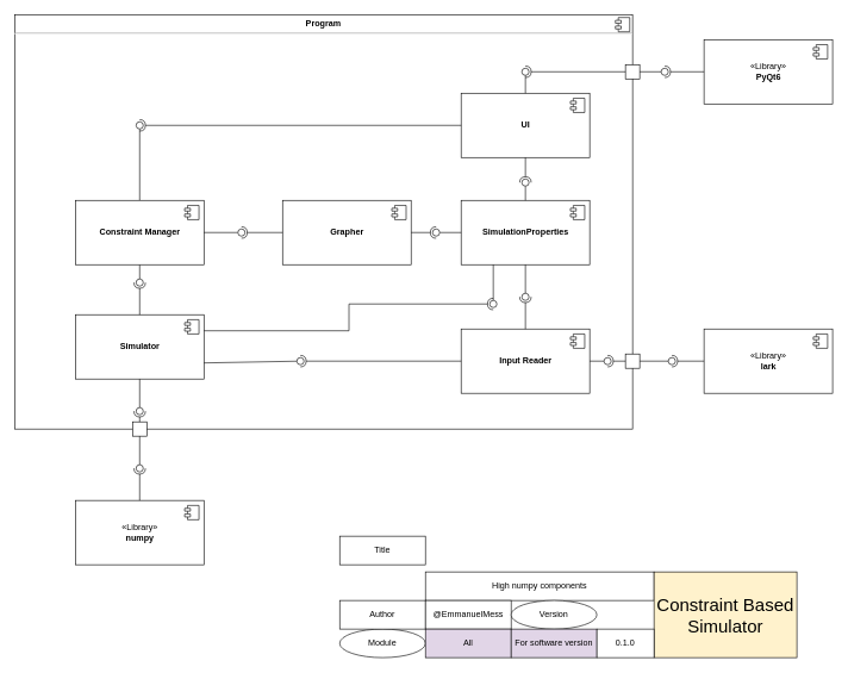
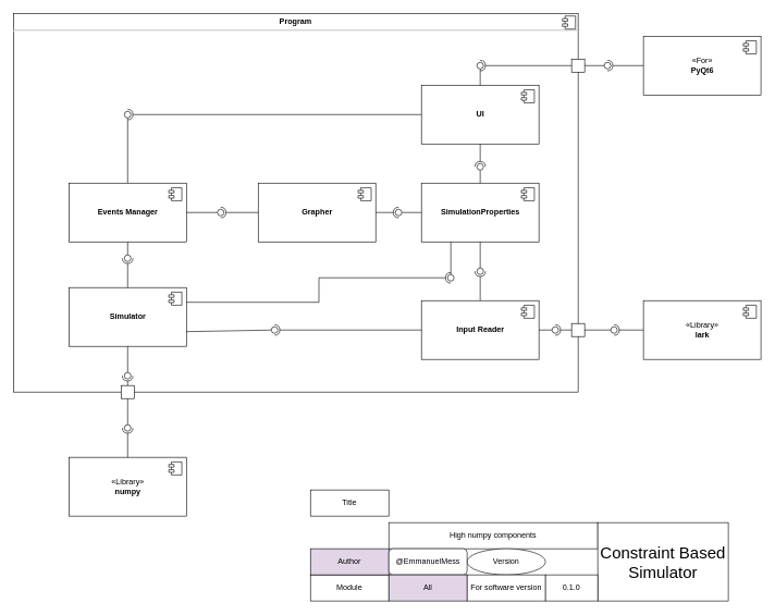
  <mxCell id="0" />
  <mxCell id="1" parent="0" />
  <mxCell id="2" value="&lt;p style=&quot;margin:0px;margin-top:6px;text-align:center;&quot;&gt;&lt;b&gt;Program&lt;/b&gt;&lt;/p&gt;&lt;hr&gt;&lt;p style=&quot;margin:0px;margin-left:8px;&quot;&gt;&lt;br&gt;&lt;/p&gt;" style="align=left;overflow=fill;html=1;dropTarget=0;shadow=0;fillColor=default;" parent="1" vertex="1"><mxGeometry x="20" y="20" width="865" height="580" as="geometry" /></mxCell>
  <mxCell id="3" value="" style="shape=component;jettyWidth=8;jettyHeight=4;" parent="2" vertex="1"><mxGeometry x="1" width="20" height="20" relative="1" as="geometry"><mxPoint x="-24" y="4" as="offset" /></mxGeometry></mxCell>
  <mxCell id="4" value="&lt;b&gt;UI&lt;/b&gt;" style="html=1;dropTarget=0;" parent="1" vertex="1"><mxGeometry x="645" y="130" width="180" height="90" as="geometry" /></mxCell>
  <mxCell id="5" value="" style="shape=module;jettyWidth=8;jettyHeight=4;" parent="4" vertex="1"><mxGeometry x="1" width="20" height="20" relative="1" as="geometry"><mxPoint x="-27" y="7" as="offset" /></mxGeometry></mxCell>
- <mxCell id="6" value="«Library»&lt;br&gt;&lt;b&gt;PyQt6&lt;/b&gt;" style="html=1;dropTarget=0;" parent="1" vertex="1"><mxGeometry x="985" y="55" width="180" height="90" as="geometry" /></mxCell>
+ <mxCell id="6" value="«For»&lt;br&gt;&lt;b&gt;PyQt6&lt;/b&gt;" style="html=1;dropTarget=0;" parent="1" vertex="1"><mxGeometry x="985" y="55" width="180" height="90" as="geometry" /></mxCell>
  <mxCell id="7" value="" style="shape=module;jettyWidth=8;jettyHeight=4;" parent="6" vertex="1"><mxGeometry x="1" width="20" height="20" relative="1" as="geometry"><mxPoint x="-27" y="7" as="offset" /></mxGeometry></mxCell>
  <mxCell id="8" value="" style="rounded=0;orthogonalLoop=1;jettySize=auto;html=1;endArrow=none;endFill=0;sketch=0;sourcePerimeterSpacing=0;targetPerimeterSpacing=0;" parent="1" source="37" target="10" edge="1"><mxGeometry relative="1" as="geometry"><mxPoint x="405" y="305" as="sourcePoint" /></mxGeometry></mxCell>
  <mxCell id="9" value="" style="rounded=0;orthogonalLoop=1;jettySize=auto;html=1;endArrow=halfCircle;endFill=0;entryX=0.5;entryY=0.5;endSize=6;strokeWidth=1;sketch=0;" parent="1" source="4" target="10" edge="1"><mxGeometry relative="1" as="geometry"><mxPoint x="195" y="280" as="sourcePoint" /></mxGeometry></mxCell>
  <mxCell id="10" value="" style="ellipse;whiteSpace=wrap;html=1;align=center;aspect=fixed;resizable=0;points=[];outlineConnect=0;sketch=0;direction=south;" parent="1" vertex="1"><mxGeometry x="190" y="170" width="10" height="10" as="geometry" /></mxCell>
  <mxCell id="11" value="&lt;b&gt;Simulator&lt;/b&gt;" style="html=1;dropTarget=0;" parent="1" vertex="1"><mxGeometry x="105" y="440" width="180" height="90" as="geometry" /></mxCell>
  <mxCell id="12" value="" style="shape=module;jettyWidth=8;jettyHeight=4;" parent="11" vertex="1"><mxGeometry x="1" width="20" height="20" relative="1" as="geometry"><mxPoint x="-27" y="7" as="offset" /></mxGeometry></mxCell>
  <mxCell id="13" value="" style="rounded=0;orthogonalLoop=1;jettySize=auto;html=1;endArrow=none;endFill=0;sketch=0;sourcePerimeterSpacing=0;targetPerimeterSpacing=0;exitX=0.5;exitY=1;exitDx=0;exitDy=0;" parent="1" source="37" target="15" edge="1"><mxGeometry relative="1" as="geometry"><mxPoint x="195" y="370" as="sourcePoint" /></mxGeometry></mxCell>
  <mxCell id="14" value="" style="rounded=0;orthogonalLoop=1;jettySize=auto;html=1;endArrow=halfCircle;endFill=0;entryX=0.5;entryY=0.5;endSize=6;strokeWidth=1;sketch=0;" parent="1" source="11" target="15" edge="1"><mxGeometry relative="1" as="geometry"><mxPoint x="445" y="305" as="sourcePoint" /></mxGeometry></mxCell>
  <mxCell id="15" value="" style="ellipse;whiteSpace=wrap;html=1;align=center;aspect=fixed;resizable=0;points=[];outlineConnect=0;sketch=0;" parent="1" vertex="1"><mxGeometry x="190" y="390" width="10" height="10" as="geometry" /></mxCell>
  <mxCell id="16" value="&lt;b&gt;Input Reader&lt;/b&gt;" style="html=1;dropTarget=0;" parent="1" vertex="1"><mxGeometry x="645" y="460" width="180" height="90" as="geometry" /></mxCell>
  <mxCell id="17" value="" style="shape=module;jettyWidth=8;jettyHeight=4;" parent="16" vertex="1"><mxGeometry x="1" width="20" height="20" relative="1" as="geometry"><mxPoint x="-27" y="7" as="offset" /></mxGeometry></mxCell>
  <mxCell id="18" value="" style="rounded=0;orthogonalLoop=1;jettySize=auto;html=1;endArrow=none;endFill=0;sketch=0;sourcePerimeterSpacing=0;targetPerimeterSpacing=0;exitX=1;exitY=0.75;exitDx=0;exitDy=0;" parent="1" source="11" target="20" edge="1"><mxGeometry relative="1" as="geometry"><mxPoint x="405" y="305" as="sourcePoint" /><Array as="points" /></mxGeometry></mxCell>
  <mxCell id="19" value="" style="rounded=0;orthogonalLoop=1;jettySize=auto;html=1;endArrow=halfCircle;endFill=0;entryX=0.5;entryY=0.5;endSize=6;strokeWidth=1;sketch=0;" parent="1" source="16" target="20" edge="1"><mxGeometry relative="1" as="geometry"><mxPoint x="445" y="305" as="sourcePoint" /></mxGeometry></mxCell>
  <mxCell id="20" value="" style="ellipse;whiteSpace=wrap;html=1;align=center;aspect=fixed;resizable=0;points=[];outlineConnect=0;sketch=0;" parent="1" vertex="1"><mxGeometry x="415" y="500" width="10" height="10" as="geometry" /></mxCell>
  <mxCell id="21" value="«Library»&lt;br&gt;&lt;b&gt;numpy&lt;/b&gt;" style="html=1;dropTarget=0;" parent="1" vertex="1"><mxGeometry x="105" y="700" width="180" height="90" as="geometry" /></mxCell>
  <mxCell id="22" value="" style="shape=module;jettyWidth=8;jettyHeight=4;" parent="21" vertex="1"><mxGeometry x="1" width="20" height="20" relative="1" as="geometry"><mxPoint x="-27" y="7" as="offset" /></mxGeometry></mxCell>
  <mxCell id="23" value="«Library»&lt;br&gt;&lt;b&gt;lark&lt;/b&gt;" style="html=1;dropTarget=0;" parent="1" vertex="1"><mxGeometry x="985" y="460" width="180" height="90" as="geometry" /></mxCell>
  <mxCell id="24" value="" style="shape=module;jettyWidth=8;jettyHeight=4;" parent="23" vertex="1"><mxGeometry x="1" width="20" height="20" relative="1" as="geometry"><mxPoint x="-27" y="7" as="offset" /></mxGeometry></mxCell>
  <mxCell id="25" value="" style="html=1;rounded=0;fillColor=default;" parent="1" vertex="1"><mxGeometry x="875" y="90" width="20" height="20" as="geometry" /></mxCell>
  <mxCell id="26" value="" style="html=1;rounded=0;fillColor=default;" parent="1" vertex="1"><mxGeometry x="875" y="495" width="20" height="20" as="geometry" /></mxCell>
  <mxCell id="27" value="" style="html=1;rounded=0;fillColor=default;" parent="1" vertex="1"><mxGeometry x="185" y="590" width="20" height="20" as="geometry" /></mxCell>
  <mxCell id="28" value="" style="rounded=0;orthogonalLoop=1;jettySize=auto;html=1;endArrow=none;endFill=0;sketch=0;sourcePerimeterSpacing=0;targetPerimeterSpacing=0;" parent="1" source="25" target="30" edge="1"><mxGeometry relative="1" as="geometry"><mxPoint x="725" y="365" as="sourcePoint" /></mxGeometry></mxCell>
  <mxCell id="29" value="" style="rounded=0;orthogonalLoop=1;jettySize=auto;html=1;endArrow=halfCircle;endFill=0;entryX=0.5;entryY=0.5;endSize=6;strokeWidth=1;sketch=0;" parent="1" source="6" target="30" edge="1"><mxGeometry relative="1" as="geometry"><mxPoint x="765" y="365" as="sourcePoint" /></mxGeometry></mxCell>
  <mxCell id="30" value="" style="ellipse;whiteSpace=wrap;html=1;align=center;aspect=fixed;resizable=0;points=[];outlineConnect=0;sketch=0;fillColor=default;" parent="1" vertex="1"><mxGeometry x="925" y="95" width="10" height="10" as="geometry" /></mxCell>
  <mxCell id="31" value="" style="rounded=0;orthogonalLoop=1;jettySize=auto;html=1;endArrow=none;endFill=0;sketch=0;sourcePerimeterSpacing=0;targetPerimeterSpacing=0;" parent="1" source="26" target="33" edge="1"><mxGeometry relative="1" as="geometry"><mxPoint x="915" y="470" as="sourcePoint" /></mxGeometry></mxCell>
  <mxCell id="32" value="" style="rounded=0;orthogonalLoop=1;jettySize=auto;html=1;endArrow=halfCircle;endFill=0;entryX=0.5;entryY=0.5;endSize=6;strokeWidth=1;sketch=0;" parent="1" source="23" target="33" edge="1"><mxGeometry relative="1" as="geometry"><mxPoint x="995" y="110" as="sourcePoint" /></mxGeometry></mxCell>
  <mxCell id="33" value="" style="ellipse;whiteSpace=wrap;html=1;align=center;aspect=fixed;resizable=0;points=[];outlineConnect=0;sketch=0;fillColor=default;" parent="1" vertex="1"><mxGeometry x="935" y="500" width="10" height="10" as="geometry" /></mxCell>
  <mxCell id="34" value="" style="rounded=0;orthogonalLoop=1;jettySize=auto;html=1;endArrow=none;endFill=0;sketch=0;sourcePerimeterSpacing=0;targetPerimeterSpacing=0;" parent="1" source="27" target="36" edge="1"><mxGeometry relative="1" as="geometry"><mxPoint x="230" y="630" as="sourcePoint" /></mxGeometry></mxCell>
  <mxCell id="35" value="" style="rounded=0;orthogonalLoop=1;jettySize=auto;html=1;endArrow=halfCircle;endFill=0;entryX=0.5;entryY=0.5;endSize=6;strokeWidth=1;sketch=0;" parent="1" source="21" target="36" edge="1"><mxGeometry relative="1" as="geometry"><mxPoint x="770" y="150" as="sourcePoint" /></mxGeometry></mxCell>
  <mxCell id="36" value="" style="ellipse;whiteSpace=wrap;html=1;align=center;aspect=fixed;resizable=0;points=[];outlineConnect=0;sketch=0;fillColor=default;" parent="1" vertex="1"><mxGeometry x="190" y="650" width="10" height="10" as="geometry" /></mxCell>
- <mxCell id="37" value="&lt;b&gt;Constraint Manager&lt;/b&gt;" style="html=1;dropTarget=0;" parent="1" vertex="1"><mxGeometry x="105" y="280" width="180" height="90" as="geometry" /></mxCell>
+ <mxCell id="37" value="&lt;b&gt;Events Manager&lt;/b&gt;" style="html=1;dropTarget=0;" parent="1" vertex="1"><mxGeometry x="105" y="280" width="180" height="90" as="geometry" /></mxCell>
  <mxCell id="38" value="" style="shape=module;jettyWidth=8;jettyHeight=4;" parent="37" vertex="1"><mxGeometry x="1" width="20" height="20" relative="1" as="geometry"><mxPoint x="-27" y="7" as="offset" /></mxGeometry></mxCell>
  <mxCell id="39" value="&lt;b&gt;Grapher&lt;/b&gt;" style="html=1;dropTarget=0;" parent="1" vertex="1"><mxGeometry x="395" y="280" width="180" height="90" as="geometry" /></mxCell>
  <mxCell id="40" value="" style="shape=module;jettyWidth=8;jettyHeight=4;" parent="39" vertex="1"><mxGeometry x="1" width="20" height="20" relative="1" as="geometry"><mxPoint x="-27" y="7" as="offset" /></mxGeometry></mxCell>
  <mxCell id="41" value="" style="rounded=0;orthogonalLoop=1;jettySize=auto;html=1;endArrow=none;endFill=0;sketch=0;sourcePerimeterSpacing=0;targetPerimeterSpacing=0;" parent="1" source="37" target="43" edge="1"><mxGeometry relative="1" as="geometry"><mxPoint x="405" y="405" as="sourcePoint" /></mxGeometry></mxCell>
  <mxCell id="42" value="" style="rounded=0;orthogonalLoop=1;jettySize=auto;html=1;endArrow=halfCircle;endFill=0;entryX=0.5;entryY=0.5;endSize=6;strokeWidth=1;sketch=0;" parent="1" source="39" target="43" edge="1"><mxGeometry relative="1" as="geometry"><mxPoint x="445" y="405" as="sourcePoint" /></mxGeometry></mxCell>
  <mxCell id="43" value="" style="ellipse;whiteSpace=wrap;html=1;align=center;aspect=fixed;resizable=0;points=[];outlineConnect=0;sketch=0;" parent="1" vertex="1"><mxGeometry x="332.5" y="320" width="10" height="10" as="geometry" /></mxCell>
  <mxCell id="44" value="" style="rounded=0;orthogonalLoop=1;jettySize=auto;html=1;endArrow=none;endFill=0;sketch=0;sourcePerimeterSpacing=0;targetPerimeterSpacing=0;exitX=0.5;exitY=0;exitDx=0;exitDy=0;" parent="1" source="4" target="46" edge="1"><mxGeometry relative="1" as="geometry"><mxPoint x="245" y="345" as="sourcePoint" /></mxGeometry></mxCell>
  <mxCell id="45" value="" style="rounded=0;orthogonalLoop=1;jettySize=auto;html=1;endArrow=halfCircle;endFill=0;entryX=0.5;entryY=0.5;endSize=6;strokeWidth=1;sketch=0;exitX=0;exitY=0.5;exitDx=0;exitDy=0;" parent="1" source="25" target="46" edge="1"><mxGeometry relative="1" as="geometry"><mxPoint x="285" y="345" as="sourcePoint" /></mxGeometry></mxCell>
  <mxCell id="46" value="" style="ellipse;whiteSpace=wrap;html=1;align=center;aspect=fixed;resizable=0;points=[];outlineConnect=0;sketch=0;fillColor=default;" parent="1" vertex="1"><mxGeometry x="730" y="95" width="10" height="10" as="geometry" /></mxCell>
  <mxCell id="47" value="" style="rounded=0;orthogonalLoop=1;jettySize=auto;html=1;endArrow=none;endFill=0;sketch=0;sourcePerimeterSpacing=0;targetPerimeterSpacing=0;exitX=1;exitY=0.5;exitDx=0;exitDy=0;" parent="1" source="16" target="49" edge="1"><mxGeometry relative="1" as="geometry"><mxPoint x="365" y="395" as="sourcePoint" /></mxGeometry></mxCell>
  <mxCell id="48" value="" style="rounded=0;orthogonalLoop=1;jettySize=auto;html=1;endArrow=halfCircle;endFill=0;entryX=0.5;entryY=0.5;endSize=6;strokeWidth=1;sketch=0;exitX=0;exitY=0.5;exitDx=0;exitDy=0;" parent="1" source="26" target="49" edge="1"><mxGeometry relative="1" as="geometry"><mxPoint x="405" y="395" as="sourcePoint" /></mxGeometry></mxCell>
  <mxCell id="49" value="" style="ellipse;whiteSpace=wrap;html=1;align=center;aspect=fixed;resizable=0;points=[];outlineConnect=0;sketch=0;fillColor=default;" parent="1" vertex="1"><mxGeometry x="845" y="500" width="10" height="10" as="geometry" /></mxCell>
  <mxCell id="50" value="Title" style="rounded=0;whiteSpace=wrap;html=1;" parent="1" vertex="1"><mxGeometry x="475" y="750" width="120" height="40" as="geometry" /></mxCell>
  <mxCell id="51" value="High numpy components" style="rounded=0;whiteSpace=wrap;html=1;" parent="1" vertex="1"><mxGeometry x="595" y="800" width="320" height="40" as="geometry" /></mxCell>
- <mxCell id="52" value="Module" style="ellipse;whiteSpace=wrap;html=1;" parent="1" vertex="1"><mxGeometry x="475" y="880" width="120" height="40" as="geometry" /></mxCell>
- <mxCell id="53" value="Author" style="rounded=0;whiteSpace=wrap;html=1;" parent="1" vertex="1"><mxGeometry x="475" y="840" width="120" height="40" as="geometry" /></mxCell>
- <mxCell id="54" value="@EmmanuelMess" style="rounded=0;whiteSpace=wrap;html=1;" parent="1" vertex="1"><mxGeometry x="595" y="840" width="120" height="40" as="geometry" /></mxCell>
+ <mxCell id="52" value="Module" style="rounded=0;whiteSpace=wrap;html=1;" parent="1" vertex="1"><mxGeometry x="475" y="880" width="120" height="40" as="geometry" /></mxCell>
+ <mxCell id="53" value="Author" style="rounded=0;whiteSpace=wrap;html=1;fillColor=#e1d5e7;" parent="1" vertex="1"><mxGeometry x="475" y="840" width="120" height="40" as="geometry" /></mxCell>
+ <mxCell id="54" value="@EmmanuelMess" style="whiteSpace=wrap;html=1;rounded=1;" parent="1" vertex="1"><mxGeometry x="595" y="840" width="120" height="40" as="geometry" /></mxCell>
  <mxCell id="55" value="All" style="rounded=0;whiteSpace=wrap;html=1;fillColor=#e1d5e7;" parent="1" vertex="1"><mxGeometry x="595" y="880" width="120" height="40" as="geometry" /></mxCell>
  <mxCell id="56" value="Version" style="ellipse;whiteSpace=wrap;html=1;" parent="1" vertex="1"><mxGeometry x="715" y="840" width="120" height="40" as="geometry" /></mxCell>
- <mxCell id="57" value="&lt;font style=&quot;font-size: 25px;&quot;&gt;Constraint Based Simulator&lt;/font&gt;" style="rounded=0;whiteSpace=wrap;html=1;fillColor=#fff2cc;" parent="1" vertex="1"><mxGeometry x="915" y="800" width="200" height="120" as="geometry" /></mxCell>
- <mxCell id="58" value="For software version" style="rounded=0;whiteSpace=wrap;html=1;fillColor=#e1d5e7;" parent="1" vertex="1"><mxGeometry x="715" y="880" width="120" height="40" as="geometry" /></mxCell>
+ <mxCell id="57" value="&lt;font style=&quot;font-size: 25px;&quot;&gt;Constraint Based Simulator&lt;/font&gt;" style="rounded=0;whiteSpace=wrap;html=1;" parent="1" vertex="1"><mxGeometry x="915" y="800" width="200" height="120" as="geometry" /></mxCell>
+ <mxCell id="58" value="For software version" style="rounded=0;whiteSpace=wrap;html=1;" parent="1" vertex="1"><mxGeometry x="715" y="880" width="120" height="40" as="geometry" /></mxCell>
  <mxCell id="59" value="0.1.0" style="rounded=0;whiteSpace=wrap;html=1;" parent="1" vertex="1"><mxGeometry x="835" y="880" width="80" height="40" as="geometry" /></mxCell>
  <mxCell id="60" value="" style="rounded=0;orthogonalLoop=1;jettySize=auto;html=1;endArrow=none;endFill=0;sketch=0;sourcePerimeterSpacing=0;targetPerimeterSpacing=0;exitX=0.5;exitY=1;exitDx=0;exitDy=0;" edge="1" parent="1" target="62" source="11"><mxGeometry relative="1" as="geometry"><mxPoint x="195" y="550" as="sourcePoint" /></mxGeometry></mxCell>
  <mxCell id="61" value="" style="rounded=0;orthogonalLoop=1;jettySize=auto;html=1;endArrow=halfCircle;endFill=0;entryX=0.5;entryY=0.5;endSize=6;strokeWidth=1;sketch=0;" edge="1" parent="1" target="62"><mxGeometry relative="1" as="geometry"><mxPoint x="195" y="590" as="sourcePoint" /></mxGeometry></mxCell>
  <mxCell id="62" value="" style="ellipse;whiteSpace=wrap;html=1;align=center;aspect=fixed;resizable=0;points=[];outlineConnect=0;sketch=0;fillColor=default;" vertex="1" parent="1"><mxGeometry x="190" y="570" width="10" height="10" as="geometry" /></mxCell>
  <mxCell id="63" value="&lt;b&gt;SimulationProperties&lt;/b&gt;" style="html=1;dropTarget=0;" vertex="1" parent="1"><mxGeometry x="645" y="280" width="180" height="90" as="geometry" /></mxCell>
  <mxCell id="64" value="" style="shape=module;jettyWidth=8;jettyHeight=4;" vertex="1" parent="63"><mxGeometry x="1" width="20" height="20" relative="1" as="geometry"><mxPoint x="-27" y="7" as="offset" /></mxGeometry></mxCell>
  <mxCell id="65" value="" style="rounded=0;orthogonalLoop=1;jettySize=auto;html=1;endArrow=none;endFill=0;sketch=0;sourcePerimeterSpacing=0;targetPerimeterSpacing=0;exitX=0;exitY=0.5;exitDx=0;exitDy=0;" edge="1" parent="1" target="67" source="63"><mxGeometry relative="1" as="geometry"><mxPoint x="565" y="325" as="sourcePoint" /></mxGeometry></mxCell>
  <mxCell id="66" value="" style="rounded=0;orthogonalLoop=1;jettySize=auto;html=1;endArrow=halfCircle;endFill=0;entryX=0.5;entryY=0.5;endSize=6;strokeWidth=1;sketch=0;exitX=1;exitY=0.5;exitDx=0;exitDy=0;" edge="1" parent="1" target="67" source="39"><mxGeometry relative="1" as="geometry"><mxPoint x="655" y="325" as="sourcePoint" /></mxGeometry></mxCell>
  <mxCell id="67" value="" style="ellipse;whiteSpace=wrap;html=1;align=center;aspect=fixed;resizable=0;points=[];outlineConnect=0;sketch=0;fillColor=default;" vertex="1" parent="1"><mxGeometry x="605" y="320" width="10" height="10" as="geometry" /></mxCell>
  <mxCell id="68" value="" style="rounded=0;orthogonalLoop=1;jettySize=auto;html=1;endArrow=none;endFill=0;sketch=0;sourcePerimeterSpacing=0;targetPerimeterSpacing=0;" edge="1" parent="1" target="70" source="63"><mxGeometry relative="1" as="geometry"><mxPoint x="695" y="415" as="sourcePoint" /></mxGeometry></mxCell>
  <mxCell id="69" value="" style="rounded=0;orthogonalLoop=1;jettySize=auto;html=1;endArrow=halfCircle;endFill=0;entryX=0.5;entryY=0.5;endSize=6;strokeWidth=1;sketch=0;exitX=0.5;exitY=0;exitDx=0;exitDy=0;" edge="1" parent="1" target="70" source="16"><mxGeometry relative="1" as="geometry"><mxPoint x="785" y="415" as="sourcePoint" /></mxGeometry></mxCell>
  <mxCell id="70" value="" style="ellipse;whiteSpace=wrap;html=1;align=center;aspect=fixed;resizable=0;points=[];outlineConnect=0;sketch=0;fillColor=default;" vertex="1" parent="1"><mxGeometry x="730" y="410" width="10" height="10" as="geometry" /></mxCell>
  <mxCell id="71" value="" style="rounded=0;orthogonalLoop=1;jettySize=auto;html=1;endArrow=none;endFill=0;sketch=0;sourcePerimeterSpacing=0;targetPerimeterSpacing=0;exitX=0.5;exitY=0;exitDx=0;exitDy=0;" edge="1" parent="1" target="73" source="63"><mxGeometry relative="1" as="geometry"><mxPoint x="745" y="380" as="sourcePoint" /></mxGeometry></mxCell>
  <mxCell id="72" value="" style="rounded=0;orthogonalLoop=1;jettySize=auto;html=1;endArrow=halfCircle;endFill=0;entryX=0.5;entryY=0.5;endSize=6;strokeWidth=1;sketch=0;exitX=0.5;exitY=1;exitDx=0;exitDy=0;" edge="1" parent="1" target="73" source="4"><mxGeometry relative="1" as="geometry"><mxPoint x="745" y="470" as="sourcePoint" /></mxGeometry></mxCell>
  <mxCell id="73" value="" style="ellipse;whiteSpace=wrap;html=1;align=center;aspect=fixed;resizable=0;points=[];outlineConnect=0;sketch=0;fillColor=default;" vertex="1" parent="1"><mxGeometry x="730" y="250" width="10" height="10" as="geometry" /></mxCell>
  <mxCell id="74" value="" style="rounded=0;orthogonalLoop=1;jettySize=auto;html=1;endArrow=none;endFill=0;sketch=0;sourcePerimeterSpacing=0;targetPerimeterSpacing=0;exitX=0.25;exitY=1;exitDx=0;exitDy=0;" edge="1" parent="1" target="76" source="63"><mxGeometry relative="1" as="geometry"><mxPoint x="745" y="380" as="sourcePoint" /></mxGeometry></mxCell>
  <mxCell id="75" value="" style="rounded=0;orthogonalLoop=1;jettySize=auto;html=1;endArrow=halfCircle;endFill=0;entryX=0.5;entryY=0.5;endSize=6;strokeWidth=1;sketch=0;exitX=1;exitY=0.25;exitDx=0;exitDy=0;edgeStyle=elbowEdgeStyle;" edge="1" parent="1" target="76" source="11"><mxGeometry relative="1" as="geometry"><mxPoint x="745" y="470" as="sourcePoint" /></mxGeometry></mxCell>
  <mxCell id="76" value="" style="ellipse;whiteSpace=wrap;html=1;align=center;aspect=fixed;resizable=0;points=[];outlineConnect=0;sketch=0;fillColor=default;" vertex="1" parent="1"><mxGeometry x="685" y="420" width="10" height="10" as="geometry" /></mxCell>
